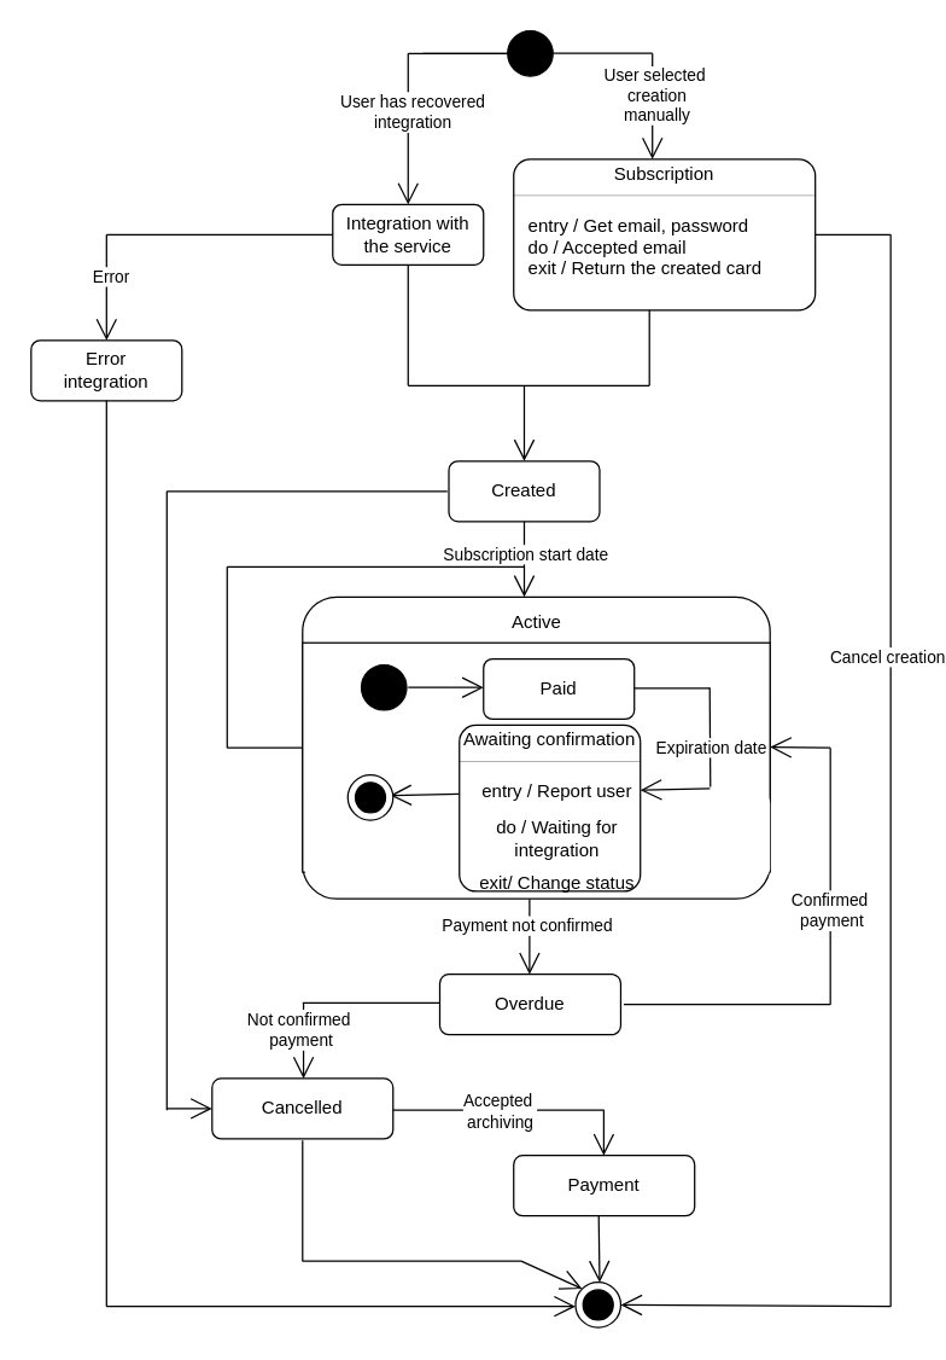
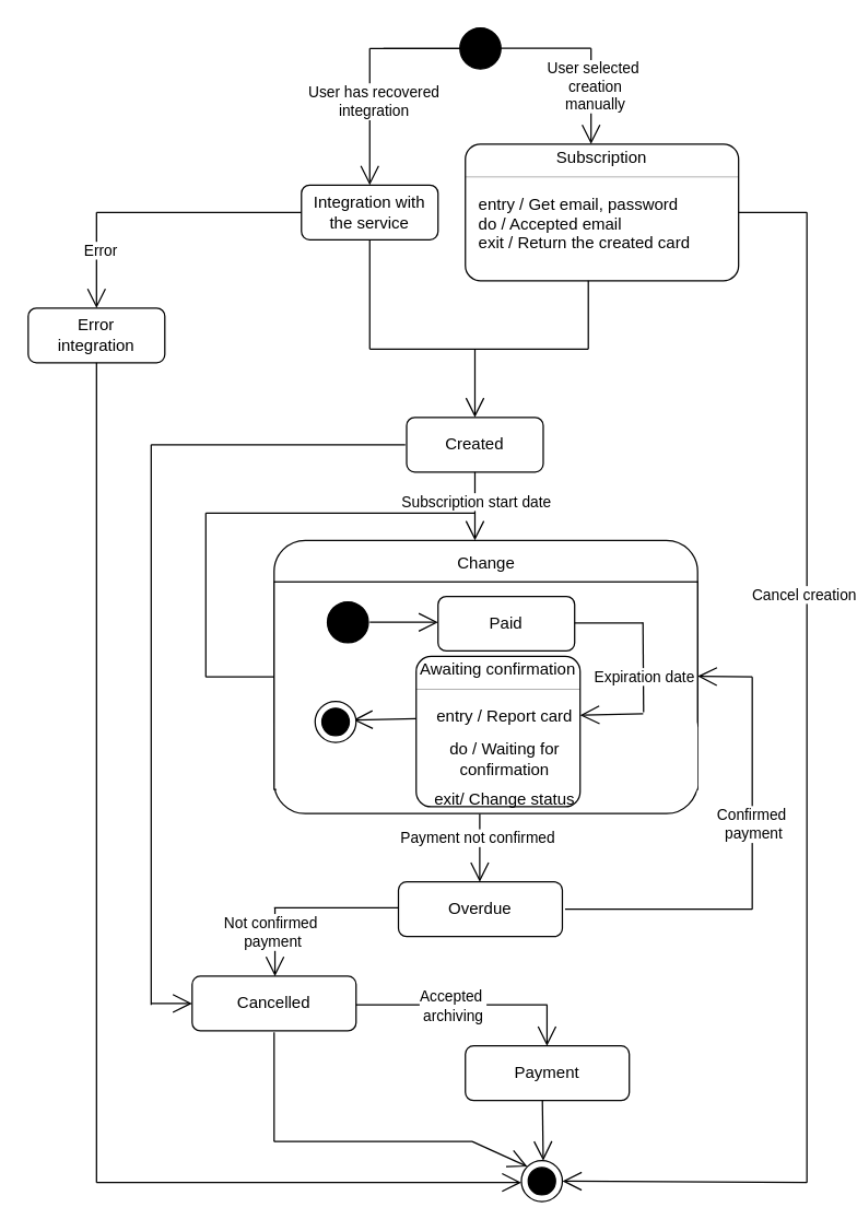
  <mxCell id="0" />
  <mxCell id="1" parent="0" />
  <mxCell id="2" value="" style="shape=ellipse;html=1;fillColor=strokeColor;fontSize=18;fontColor=#ffffff;" parent="1" vertex="1"><mxGeometry x="336" y="20" width="30" height="30" as="geometry" /></mxCell>
  <mxCell id="3" value="" style="fontStyle=1;align=center;verticalAlign=middle;childLayout=stackLayout;horizontal=1;horizontalStack=0;resizeParent=1;resizeParentMax=0;resizeLast=0;marginBottom=0;rounded=1;absoluteArcSize=1;arcSize=22;" parent="1" vertex="1"><mxGeometry x="340" y="105" width="200" height="100" as="geometry" /></mxCell>
  <mxCell id="4" value="Subscription" style="html=1;align=center;spacing=0;verticalAlign=middle;strokeColor=none;fillColor=none;whiteSpace=wrap;" parent="3" vertex="1"><mxGeometry width="200" height="20" as="geometry" /></mxCell>
  <mxCell id="5" value="" style="line;strokeWidth=0.25;fillColor=none;align=left;verticalAlign=middle;spacingTop=-1;spacingLeft=3;spacingRight=3;rotatable=0;labelPosition=right;points=[];portConstraint=eastwest;" parent="3" vertex="1"><mxGeometry y="20" width="200" height="8" as="geometry" /></mxCell>
  <mxCell id="6" value="" style="html=1;align=left;spacing=0;spacingLeft=10;verticalAlign=middle;strokeColor=none;fillColor=none;whiteSpace=wrap;" parent="3" vertex="1"><mxGeometry y="28" width="200" height="10" as="geometry" /></mxCell>
  <mxCell id="7" value="entry / Get email, password" style="html=1;align=left;spacing=0;spacingLeft=10;verticalAlign=middle;strokeColor=none;fillColor=none;whiteSpace=wrap;" parent="3" vertex="1"><mxGeometry y="38" width="200" height="14" as="geometry" /></mxCell>
  <mxCell id="8" value="do / Accepted email" style="html=1;align=left;spacing=0;spacingLeft=10;verticalAlign=middle;strokeColor=none;fillColor=none;whiteSpace=wrap;" parent="3" vertex="1"><mxGeometry y="52" width="200" height="14" as="geometry" /></mxCell>
  <mxCell id="9" value="exit / Return the created card&amp;nbsp;" style="html=1;align=left;spacingLeft=10;spacing=0;verticalAlign=middle;strokeColor=none;fillColor=none;whiteSpace=wrap;" parent="3" vertex="1"><mxGeometry y="66" width="200" height="14" as="geometry" /></mxCell>
  <mxCell id="10" value="" style="html=1;align=left;spacing=0;spacingLeft=10;verticalAlign=middle;strokeColor=none;fillColor=none;whiteSpace=wrap;" parent="3" vertex="1"><mxGeometry y="80" width="200" height="20" as="geometry" /></mxCell>
  <mxCell id="11" value="Integration with the service" style="shape=rect;rounded=1;html=1;whiteSpace=wrap;align=center;" parent="1" vertex="1"><mxGeometry x="220" y="135" width="100" height="40" as="geometry" /></mxCell>
  <mxCell id="12" value="" style="endArrow=none;html=1;rounded=0;" parent="1" edge="1"><mxGeometry width="50" height="50" relative="1" as="geometry"><mxPoint x="270" y="35" as="sourcePoint" /><mxPoint x="336" y="35" as="targetPoint" /></mxGeometry></mxCell>
  <mxCell id="13" value="" style="endArrow=open;endFill=1;endSize=12;html=1;rounded=0;" parent="1" edge="1"><mxGeometry width="160" relative="1" as="geometry"><mxPoint x="270" y="35" as="sourcePoint" /><mxPoint x="270" y="135" as="targetPoint" /></mxGeometry></mxCell>
  <mxCell id="14" value="&lt;font style=&quot;vertical-align: inherit;&quot; dir=&quot;auto&quot;&gt;User has recovered&lt;/font&gt;&lt;div&gt;&lt;font style=&quot;vertical-align: inherit;&quot; dir=&quot;auto&quot;&gt;integration&lt;/font&gt;&lt;/div&gt;" style="edgeLabel;html=1;align=center;verticalAlign=middle;resizable=0;points=[];" parent="13" vertex="1" connectable="0"><mxGeometry x="-0.235" y="2" relative="1" as="geometry"><mxPoint as="offset" /></mxGeometry></mxCell>
  <mxCell id="15" value="" style="endArrow=none;html=1;rounded=0;" parent="1" edge="1"><mxGeometry width="50" height="50" relative="1" as="geometry"><mxPoint x="280" y="35" as="sourcePoint" /><mxPoint x="346" y="35" as="targetPoint" /></mxGeometry></mxCell>
  <mxCell id="16" value="" style="endArrow=none;html=1;rounded=0;" parent="1" edge="1"><mxGeometry width="50" height="50" relative="1" as="geometry"><mxPoint x="366" y="34.71" as="sourcePoint" /><mxPoint x="432" y="34.71" as="targetPoint" /></mxGeometry></mxCell>
  <mxCell id="17" value="" style="endArrow=open;endFill=1;endSize=12;html=1;rounded=0;" parent="1" edge="1"><mxGeometry width="160" relative="1" as="geometry"><mxPoint x="432" y="35" as="sourcePoint" /><mxPoint x="432" y="105" as="targetPoint" /></mxGeometry></mxCell>
  <mxCell id="18" value="&lt;font style=&quot;vertical-align: inherit;&quot; dir=&quot;auto&quot;&gt;User selected&amp;nbsp;&lt;/font&gt;&lt;div&gt;&lt;font style=&quot;vertical-align: inherit;&quot; dir=&quot;auto&quot;&gt;creation&lt;/font&gt;&lt;/div&gt;&lt;div&gt;&lt;font style=&quot;vertical-align: inherit;&quot; dir=&quot;auto&quot;&gt;manually&lt;/font&gt;&lt;/div&gt;" style="edgeLabel;html=1;align=center;verticalAlign=middle;resizable=0;points=[];" parent="17" vertex="1" connectable="0"><mxGeometry x="-0.235" y="2" relative="1" as="geometry"><mxPoint as="offset" /></mxGeometry></mxCell>
  <mxCell id="19" value="Created" style="shape=rect;rounded=1;html=1;whiteSpace=wrap;align=center;" parent="1" vertex="1"><mxGeometry x="297" y="305" width="100" height="40" as="geometry" /></mxCell>
  <mxCell id="20" value="" style="endArrow=none;html=1;rounded=0;" parent="1" edge="1"><mxGeometry width="50" height="50" relative="1" as="geometry"><mxPoint x="270" y="255" as="sourcePoint" /><mxPoint x="270" y="175" as="targetPoint" /></mxGeometry></mxCell>
  <mxCell id="21" value="" style="endArrow=none;html=1;rounded=0;" parent="1" edge="1"><mxGeometry width="50" height="50" relative="1" as="geometry"><mxPoint x="430" y="255" as="sourcePoint" /><mxPoint x="430" y="205" as="targetPoint" /></mxGeometry></mxCell>
  <mxCell id="22" value="" style="endArrow=open;endFill=1;endSize=12;html=1;rounded=0;entryX=0.5;entryY=0;entryDx=0;entryDy=0;" parent="1" target="19" edge="1"><mxGeometry width="160" relative="1" as="geometry"><mxPoint x="347" y="255" as="sourcePoint" /><mxPoint x="497" y="285" as="targetPoint" /></mxGeometry></mxCell>
  <mxCell id="23" value="&lt;font style=&quot;vertical-align: inherit;&quot; dir=&quot;auto&quot;&gt;&lt;font style=&quot;vertical-align: inherit;&quot; dir=&quot;auto&quot;&gt;Cancelled&lt;/font&gt;&lt;/font&gt;" style="shape=rect;rounded=1;html=1;whiteSpace=wrap;align=center;" parent="1" vertex="1"><mxGeometry x="140" y="714" width="120" height="40" as="geometry" /></mxCell>
  <mxCell id="24" value="" style="endArrow=none;html=1;rounded=0;" parent="1" edge="1"><mxGeometry width="50" height="50" relative="1" as="geometry"><mxPoint x="270" y="255" as="sourcePoint" /><mxPoint x="430" y="255" as="targetPoint" /></mxGeometry></mxCell>
  <mxCell id="25" value="" style="endArrow=open;endFill=1;endSize=12;html=1;rounded=0;entryX=0.5;entryY=0;entryDx=0;entryDy=0;" parent="1" edge="1"><mxGeometry width="160" relative="1" as="geometry"><mxPoint x="347" y="345" as="sourcePoint" /><mxPoint x="347" y="395" as="targetPoint" /></mxGeometry></mxCell>
  <mxCell id="26" value="Subscription start date" style="edgeLabel;html=1;align=center;verticalAlign=middle;resizable=0;points=[];" parent="25" vertex="1" connectable="0"><mxGeometry x="0.069" y="-2" relative="1" as="geometry"><mxPoint x="2" y="-6" as="offset" /></mxGeometry></mxCell>
  <mxCell id="27" value="Overdue" style="shape=rect;rounded=1;html=1;whiteSpace=wrap;align=center;" parent="1" vertex="1"><mxGeometry x="291" y="645" width="120" height="40" as="geometry" /></mxCell>
  <mxCell id="28" value="" style="endArrow=open;endFill=1;endSize=12;html=1;rounded=0;entryX=0.5;entryY=0;entryDx=0;entryDy=0;" parent="1" edge="1"><mxGeometry width="160" relative="1" as="geometry"><mxPoint x="350.52" y="595" as="sourcePoint" /><mxPoint x="350.52" y="645" as="targetPoint" /></mxGeometry></mxCell>
  <mxCell id="29" value="Payment not confirmed" style="edgeLabel;html=1;align=center;verticalAlign=middle;resizable=0;points=[];" parent="28" vertex="1" connectable="0"><mxGeometry x="-0.331" y="-2" relative="1" as="geometry"><mxPoint as="offset" /></mxGeometry></mxCell>
  <mxCell id="30" value="" style="endArrow=none;html=1;rounded=0;" parent="1" edge="1"><mxGeometry width="50" height="50" relative="1" as="geometry"><mxPoint x="413" y="665" as="sourcePoint" /><mxPoint x="550" y="665" as="targetPoint" /></mxGeometry></mxCell>
  <mxCell id="31" value="" style="endArrow=none;html=1;rounded=0;" parent="1" edge="1"><mxGeometry width="50" height="50" relative="1" as="geometry"><mxPoint x="550" y="665" as="sourcePoint" /><mxPoint x="550" y="495" as="targetPoint" /></mxGeometry></mxCell>
  <mxCell id="32" value="&lt;font style=&quot;vertical-align: inherit;&quot; dir=&quot;auto&quot;&gt;Confirmed&amp;nbsp;&lt;/font&gt;&lt;div&gt;&lt;font style=&quot;vertical-align: inherit;&quot; dir=&quot;auto&quot;&gt;payment&lt;/font&gt;&lt;/div&gt;" style="edgeLabel;html=1;align=center;verticalAlign=middle;resizable=0;points=[];" parent="31" vertex="1" connectable="0"><mxGeometry x="-0.256" relative="1" as="geometry"><mxPoint as="offset" /></mxGeometry></mxCell>
  <mxCell id="33" value="" style="endArrow=open;endFill=1;endSize=12;html=1;rounded=0;entryX=1;entryY=0;entryDx=0;entryDy=120.5;entryPerimeter=0;" parent="1" edge="1"><mxGeometry width="160" relative="1" as="geometry"><mxPoint x="550" y="495" as="sourcePoint" /><mxPoint x="510" y="494.5" as="targetPoint" /></mxGeometry></mxCell>
  <mxCell id="34" value="" style="endArrow=none;html=1;rounded=0;" parent="1" edge="1"><mxGeometry width="50" height="50" relative="1" as="geometry"><mxPoint x="200" y="664" as="sourcePoint" /><mxPoint x="291" y="664" as="targetPoint" /></mxGeometry></mxCell>
  <mxCell id="35" value="" style="endArrow=open;endFill=1;endSize=12;html=1;rounded=0;entryX=0.5;entryY=0;entryDx=0;entryDy=0;" parent="1" edge="1"><mxGeometry width="160" relative="1" as="geometry"><mxPoint x="200.62" y="664" as="sourcePoint" /><mxPoint x="200.62" y="714" as="targetPoint" /></mxGeometry></mxCell>
  <mxCell id="36" value="&lt;font style=&quot;vertical-align: inherit;&quot; dir=&quot;auto&quot;&gt;&lt;font style=&quot;vertical-align: inherit;&quot; dir=&quot;auto&quot;&gt;&lt;font style=&quot;vertical-align: inherit;&quot; dir=&quot;auto&quot;&gt;Not confirmed&amp;nbsp;&lt;/font&gt;&lt;/font&gt;&lt;/font&gt;&lt;div&gt;&lt;font style=&quot;vertical-align: inherit;&quot; dir=&quot;auto&quot;&gt;&lt;font style=&quot;vertical-align: inherit;&quot; dir=&quot;auto&quot;&gt;&lt;font style=&quot;vertical-align: inherit;&quot; dir=&quot;auto&quot;&gt;&lt;font style=&quot;vertical-align: inherit;&quot; dir=&quot;auto&quot;&gt;&lt;font style=&quot;vertical-align: inherit;&quot; dir=&quot;auto&quot;&gt;payment&lt;/font&gt;&lt;/font&gt;&lt;/font&gt;&lt;/font&gt;&lt;/font&gt;&lt;/div&gt;" style="edgeLabel;html=1;align=center;verticalAlign=middle;resizable=0;points=[];" parent="35" vertex="1" connectable="0"><mxGeometry x="-0.331" y="-2" relative="1" as="geometry"><mxPoint as="offset" /></mxGeometry></mxCell>
  <mxCell id="37" value="" style="endArrow=none;html=1;rounded=0;" parent="1" edge="1"><mxGeometry width="50" height="50" relative="1" as="geometry"><mxPoint x="110" y="325" as="sourcePoint" /><mxPoint x="296" y="325" as="targetPoint" /></mxGeometry></mxCell>
  <mxCell id="38" value="" style="endArrow=open;endFill=1;endSize=12;html=1;rounded=0;entryX=0;entryY=0.5;entryDx=0;entryDy=0;" parent="1" target="23" edge="1"><mxGeometry width="160" relative="1" as="geometry"><mxPoint x="110" y="734" as="sourcePoint" /><mxPoint x="90" y="565" as="targetPoint" /></mxGeometry></mxCell>
  <mxCell id="39" value="" style="endArrow=none;html=1;rounded=0;" parent="1" edge="1"><mxGeometry width="50" height="50" relative="1" as="geometry"><mxPoint x="110" y="735" as="sourcePoint" /><mxPoint x="110" y="325" as="targetPoint" /></mxGeometry></mxCell>
  <mxCell id="40" value="Payment" style="shape=rect;rounded=1;html=1;whiteSpace=wrap;align=center;" parent="1" vertex="1"><mxGeometry x="340" y="765" width="120" height="40" as="geometry" /></mxCell>
  <mxCell id="41" value="" style="endArrow=none;html=1;rounded=0;" parent="1" edge="1"><mxGeometry width="50" height="50" relative="1" as="geometry"><mxPoint x="260" y="735" as="sourcePoint" /><mxPoint x="400" y="735" as="targetPoint" /></mxGeometry></mxCell>
  <mxCell id="42" value="&lt;font style=&quot;vertical-align: inherit;&quot; dir=&quot;auto&quot;&gt;Accepted&amp;nbsp;&lt;/font&gt;&lt;div&gt;&lt;font style=&quot;vertical-align: inherit;&quot; dir=&quot;auto&quot;&gt;archiving&lt;/font&gt;&lt;/div&gt;" style="edgeLabel;html=1;align=center;verticalAlign=middle;resizable=0;points=[];" parent="41" vertex="1" connectable="0"><mxGeometry relative="1" as="geometry"><mxPoint as="offset" /></mxGeometry></mxCell>
  <mxCell id="43" value="" style="endArrow=open;endFill=1;endSize=12;html=1;rounded=0;" parent="1" edge="1"><mxGeometry width="160" relative="1" as="geometry"><mxPoint x="399.75" y="735" as="sourcePoint" /><mxPoint x="399.75" y="765" as="targetPoint" /></mxGeometry></mxCell>
  <mxCell id="44" value="" style="shape=mxgraph.sysml.actFinal;html=1;verticalLabelPosition=bottom;labelBackgroundColor=#ffffff;verticalAlign=top;" parent="1" vertex="1"><mxGeometry x="381" y="849" width="30" height="30" as="geometry" /></mxCell>
  <mxCell id="45" value="" style="endArrow=none;html=1;rounded=0;" parent="1" edge="1"><mxGeometry width="50" height="50" relative="1" as="geometry"><mxPoint x="540" y="155" as="sourcePoint" /><mxPoint x="590" y="155" as="targetPoint" /></mxGeometry></mxCell>
  <mxCell id="46" value="" style="endArrow=none;html=1;rounded=0;" parent="1" edge="1"><mxGeometry width="50" height="50" relative="1" as="geometry"><mxPoint x="590" y="155" as="sourcePoint" /><mxPoint x="590" y="865" as="targetPoint" /></mxGeometry></mxCell>
  <mxCell id="47" value="Cancel creation" style="edgeLabel;html=1;align=center;verticalAlign=middle;resizable=0;points=[];" parent="46" vertex="1" connectable="0"><mxGeometry x="-0.215" y="-3" relative="1" as="geometry"><mxPoint as="offset" /></mxGeometry></mxCell>
  <mxCell id="48" value="" style="endArrow=open;endFill=1;endSize=12;html=1;rounded=0;entryX=1;entryY=0.5;entryDx=0;entryDy=0;entryPerimeter=0;" parent="1" target="44" edge="1"><mxGeometry width="160" relative="1" as="geometry"><mxPoint x="590" y="865" as="sourcePoint" /><mxPoint x="400" y="775" as="targetPoint" /></mxGeometry></mxCell>
  <mxCell id="49" value="&lt;font style=&quot;vertical-align: inherit;&quot; dir=&quot;auto&quot;&gt;&lt;font style=&quot;vertical-align: inherit;&quot; dir=&quot;auto&quot;&gt;&lt;font style=&quot;vertical-align: inherit;&quot; dir=&quot;auto&quot;&gt;&lt;font style=&quot;vertical-align: inherit;&quot; dir=&quot;auto&quot;&gt;&lt;font style=&quot;vertical-align: inherit;&quot; dir=&quot;auto&quot;&gt;Error&lt;/font&gt;&lt;/font&gt;&lt;/font&gt;&lt;/font&gt;&lt;/font&gt;&lt;div&gt;&lt;font style=&quot;vertical-align: inherit;&quot; dir=&quot;auto&quot;&gt;&lt;font style=&quot;vertical-align: inherit;&quot; dir=&quot;auto&quot;&gt;&lt;font style=&quot;vertical-align: inherit;&quot; dir=&quot;auto&quot;&gt;&lt;font style=&quot;vertical-align: inherit;&quot; dir=&quot;auto&quot;&gt;&lt;font style=&quot;vertical-align: inherit;&quot; dir=&quot;auto&quot;&gt;integration&lt;/font&gt;&lt;/font&gt;&lt;/font&gt;&lt;/font&gt;&lt;/font&gt;&lt;/div&gt;" style="shape=rect;rounded=1;html=1;whiteSpace=wrap;align=center;" parent="1" vertex="1"><mxGeometry x="20" y="225" width="100" height="40" as="geometry" /></mxCell>
  <mxCell id="50" value="" style="endArrow=none;html=1;rounded=0;" parent="1" edge="1"><mxGeometry width="50" height="50" relative="1" as="geometry"><mxPoint x="70" y="155" as="sourcePoint" /><mxPoint x="220" y="155" as="targetPoint" /></mxGeometry></mxCell>
  <mxCell id="51" value="" style="endArrow=open;endFill=1;endSize=12;html=1;rounded=0;" parent="1" edge="1"><mxGeometry width="160" relative="1" as="geometry"><mxPoint x="70" y="155" as="sourcePoint" /><mxPoint x="70" y="225" as="targetPoint" /></mxGeometry></mxCell>
  <mxCell id="52" value="Error" style="edgeLabel;html=1;align=center;verticalAlign=middle;resizable=0;points=[];" parent="51" vertex="1" connectable="0"><mxGeometry x="-0.235" y="2" relative="1" as="geometry"><mxPoint as="offset" /></mxGeometry></mxCell>
  <mxCell id="53" value="" style="endArrow=none;html=1;rounded=0;" parent="1" edge="1"><mxGeometry width="50" height="50" relative="1" as="geometry"><mxPoint x="70" y="865" as="sourcePoint" /><mxPoint x="70" y="265" as="targetPoint" /></mxGeometry></mxCell>
  <mxCell id="54" value="" style="endArrow=open;endFill=1;endSize=12;html=1;rounded=0;entryX=0;entryY=0.5;entryDx=0;entryDy=0;" parent="1" edge="1"><mxGeometry width="160" relative="1" as="geometry"><mxPoint x="70" y="865" as="sourcePoint" /><mxPoint x="381" y="865" as="targetPoint" /></mxGeometry></mxCell>
  <mxCell id="55" value="" style="endArrow=open;endFill=1;endSize=12;html=1;rounded=0;entryX=0;entryY=0.5;entryDx=0;entryDy=0;exitX=0.47;exitY=1.009;exitDx=0;exitDy=0;exitPerimeter=0;" parent="1" source="40" edge="1"><mxGeometry width="160" relative="1" as="geometry"><mxPoint x="367" y="849" as="sourcePoint" /><mxPoint x="397" y="849" as="targetPoint" /></mxGeometry></mxCell>
  <mxCell id="56" value="" style="endArrow=none;html=1;rounded=0;" parent="1" edge="1"><mxGeometry width="50" height="50" relative="1" as="geometry"><mxPoint x="200" y="835" as="sourcePoint" /><mxPoint x="200" y="755" as="targetPoint" /></mxGeometry></mxCell>
  <mxCell id="57" value="" style="endArrow=none;html=1;rounded=0;" parent="1" edge="1"><mxGeometry width="50" height="50" relative="1" as="geometry"><mxPoint x="200" y="835" as="sourcePoint" /><mxPoint x="345" y="835" as="targetPoint" /></mxGeometry></mxCell>
  <mxCell id="58" value="" style="endArrow=open;endFill=1;endSize=12;html=1;rounded=0;entryX=0.145;entryY=0.145;entryDx=0;entryDy=0;entryPerimeter=0;" parent="1" target="44" edge="1"><mxGeometry width="160" relative="1" as="geometry"><mxPoint x="345" y="835" as="sourcePoint" /><mxPoint x="375" y="835" as="targetPoint" /></mxGeometry></mxCell>
  <mxCell id="59" value="" style="group" parent="1" vertex="1" connectable="0"><mxGeometry x="200" y="395" width="310" height="210" as="geometry" /></mxCell>
  <mxCell id="60" value="" style="rounded=1;whiteSpace=wrap;html=1;" parent="59" vertex="1"><mxGeometry y="48.101" width="310" height="151.899" as="geometry" /></mxCell>
  <mxCell id="61" value="" style="rounded=1;whiteSpace=wrap;html=1;" parent="59" vertex="1"><mxGeometry width="310" height="151.899" as="geometry" /></mxCell>
  <mxCell id="62" value="" style="rounded=0;whiteSpace=wrap;html=1;" parent="59" vertex="1"><mxGeometry y="30.38" width="310" height="151.899" as="geometry" /></mxCell>
  <mxCell id="63" value="" style="rounded=1;whiteSpace=wrap;html=1;strokeColor=none;" parent="59" vertex="1"><mxGeometry x="1" y="128" width="309" height="60" as="geometry" /></mxCell>
- <mxCell id="64" value="Active" style="text;html=1;align=center;verticalAlign=middle;resizable=0;points=[];autosize=1;strokeColor=none;fillColor=none;" parent="59" vertex="1"><mxGeometry x="124.5" y="2.38" width="60" height="30" as="geometry" /></mxCell>
+ <mxCell id="64" value="Change" style="text;html=1;align=center;verticalAlign=middle;resizable=0;points=[];autosize=1;strokeColor=none;fillColor=none;" parent="59" vertex="1"><mxGeometry x="124.5" y="2.38" width="60" height="30" as="geometry" /></mxCell>
  <mxCell id="65" value="" style="edgeStyle=none;html=1;endArrow=open;endSize=12;rounded=0;" parent="59" edge="1"><mxGeometry relative="1" as="geometry"><mxPoint x="70" y="60" as="sourcePoint" /><mxPoint x="120" y="60" as="targetPoint" /></mxGeometry></mxCell>
  <mxCell id="66" value="Paid" style="shape=rect;html=1;rounded=1;whiteSpace=wrap;align=center;" parent="59" vertex="1"><mxGeometry x="120" y="41" width="100" height="40" as="geometry" /></mxCell>
  <mxCell id="67" value="" style="endArrow=none;html=1;rounded=0;" parent="59" edge="1"><mxGeometry width="50" height="50" relative="1" as="geometry"><mxPoint x="220" y="60.5" as="sourcePoint" /><mxPoint x="270" y="60.5" as="targetPoint" /></mxGeometry></mxCell>
  <mxCell id="68" value="" style="fontStyle=1;align=center;verticalAlign=middle;childLayout=stackLayout;horizontal=1;horizontalStack=0;resizeParent=1;resizeParentMax=0;resizeLast=0;marginBottom=0;rounded=1;absoluteArcSize=1;arcSize=22;" parent="59" vertex="1"><mxGeometry x="104" y="85" width="120" height="110" as="geometry" /></mxCell>
  <mxCell id="69" value="Awaiting confirmation" style="html=1;align=center;spacing=0;verticalAlign=middle;strokeColor=none;fillColor=none;whiteSpace=wrap;" parent="68" vertex="1"><mxGeometry width="120" height="20" as="geometry" /></mxCell>
  <mxCell id="70" value="" style="line;strokeWidth=0.25;fillColor=none;align=left;verticalAlign=middle;spacingTop=-1;spacingLeft=3;spacingRight=3;rotatable=0;labelPosition=right;points=[];portConstraint=eastwest;" parent="68" vertex="1"><mxGeometry y="20" width="120" height="8" as="geometry" /></mxCell>
  <mxCell id="71" value="" style="html=1;align=left;spacing=0;spacingLeft=10;verticalAlign=middle;strokeColor=none;fillColor=none;whiteSpace=wrap;" parent="68" vertex="1"><mxGeometry y="28" width="120" height="10" as="geometry" /></mxCell>
- <mxCell id="72" value="entry / Report user" style="html=1;align=center;spacing=0;spacingLeft=10;verticalAlign=middle;strokeColor=none;fillColor=none;whiteSpace=wrap;" parent="68" vertex="1"><mxGeometry y="38" width="120" height="12" as="geometry" /></mxCell>
- <mxCell id="73" value="do / Waiting for integration" style="html=1;align=center;spacing=0;spacingLeft=10;verticalAlign=middle;strokeColor=none;fillColor=none;whiteSpace=wrap;" parent="68" vertex="1"><mxGeometry y="50" width="120" height="50" as="geometry" /></mxCell>
+ <mxCell id="72" value="entry / Report card" style="html=1;align=center;spacing=0;spacingLeft=10;verticalAlign=middle;strokeColor=none;fillColor=none;whiteSpace=wrap;" parent="68" vertex="1"><mxGeometry y="38" width="120" height="12" as="geometry" /></mxCell>
+ <mxCell id="73" value="do / Waiting for confirmation" style="html=1;align=center;spacing=0;spacingLeft=10;verticalAlign=middle;strokeColor=none;fillColor=none;whiteSpace=wrap;" parent="68" vertex="1"><mxGeometry y="50" width="120" height="50" as="geometry" /></mxCell>
  <mxCell id="74" value="exit/ Change status" style="html=1;align=center;spacingLeft=10;spacing=0;verticalAlign=middle;strokeColor=none;fillColor=none;whiteSpace=wrap;" parent="68" vertex="1"><mxGeometry y="100" width="120" height="10" as="geometry" /></mxCell>
  <mxCell id="75" value="" style="endArrow=none;html=1;rounded=0;exitX=0.872;exitY=-0.037;exitDx=0;exitDy=0;exitPerimeter=0;" parent="59" source="63" edge="1"><mxGeometry width="50" height="50" relative="1" as="geometry"><mxPoint x="220" y="110" as="sourcePoint" /><mxPoint x="270" y="60" as="targetPoint" /></mxGeometry></mxCell>
  <mxCell id="76" value="Expiration date" style="edgeLabel;html=1;align=center;verticalAlign=middle;resizable=0;points=[];" parent="75" vertex="1" connectable="0"><mxGeometry x="-0.202" relative="1" as="geometry"><mxPoint as="offset" /></mxGeometry></mxCell>
  <mxCell id="77" value="" style="endArrow=open;endFill=1;endSize=12;html=1;rounded=0;entryX=0.5;entryY=0;entryDx=0;entryDy=0;exitX=0.871;exitY=-0.017;exitDx=0;exitDy=0;exitPerimeter=0;" parent="59" source="63" edge="1"><mxGeometry width="160" relative="1" as="geometry"><mxPoint x="270" y="130" as="sourcePoint" /><mxPoint x="224" y="128" as="targetPoint" /></mxGeometry></mxCell>
  <mxCell id="78" value="" style="endArrow=open;endFill=1;endSize=12;html=1;rounded=0;entryX=0.5;entryY=0;entryDx=0;entryDy=0;exitX=0.871;exitY=-0.017;exitDx=0;exitDy=0;exitPerimeter=0;" parent="59" edge="1"><mxGeometry width="160" relative="1" as="geometry"><mxPoint x="104" y="130.5" as="sourcePoint" /><mxPoint x="58" y="131.5" as="targetPoint" /></mxGeometry></mxCell>
  <mxCell id="79" value="" style="shape=mxgraph.sysml.actFinal;html=1;verticalLabelPosition=bottom;labelBackgroundColor=#ffffff;verticalAlign=top;" parent="59" vertex="1"><mxGeometry x="30" y="117.9" width="30" height="30" as="geometry" /></mxCell>
  <mxCell id="80" value="" style="shape=ellipse;html=1;fillColor=strokeColor;fontSize=18;fontColor=#ffffff;" parent="1" vertex="1"><mxGeometry x="239" y="440" width="30" height="30" as="geometry" /></mxCell>
  <mxCell id="81" value="" style="endArrow=none;html=1;rounded=0;" parent="1" edge="1"><mxGeometry width="50" height="50" relative="1" as="geometry"><mxPoint x="150" y="495" as="sourcePoint" /><mxPoint x="200" y="495" as="targetPoint" /></mxGeometry></mxCell>
  <mxCell id="82" value="" style="endArrow=none;html=1;rounded=0;" parent="1" edge="1"><mxGeometry width="50" height="50" relative="1" as="geometry"><mxPoint x="150" y="495" as="sourcePoint" /><mxPoint x="150" y="375" as="targetPoint" /></mxGeometry></mxCell>
  <mxCell id="83" value="" style="endArrow=none;html=1;rounded=0;" parent="1" edge="1"><mxGeometry width="50" height="50" relative="1" as="geometry"><mxPoint x="347" y="375" as="sourcePoint" /><mxPoint x="150" y="375" as="targetPoint" /></mxGeometry></mxCell>
